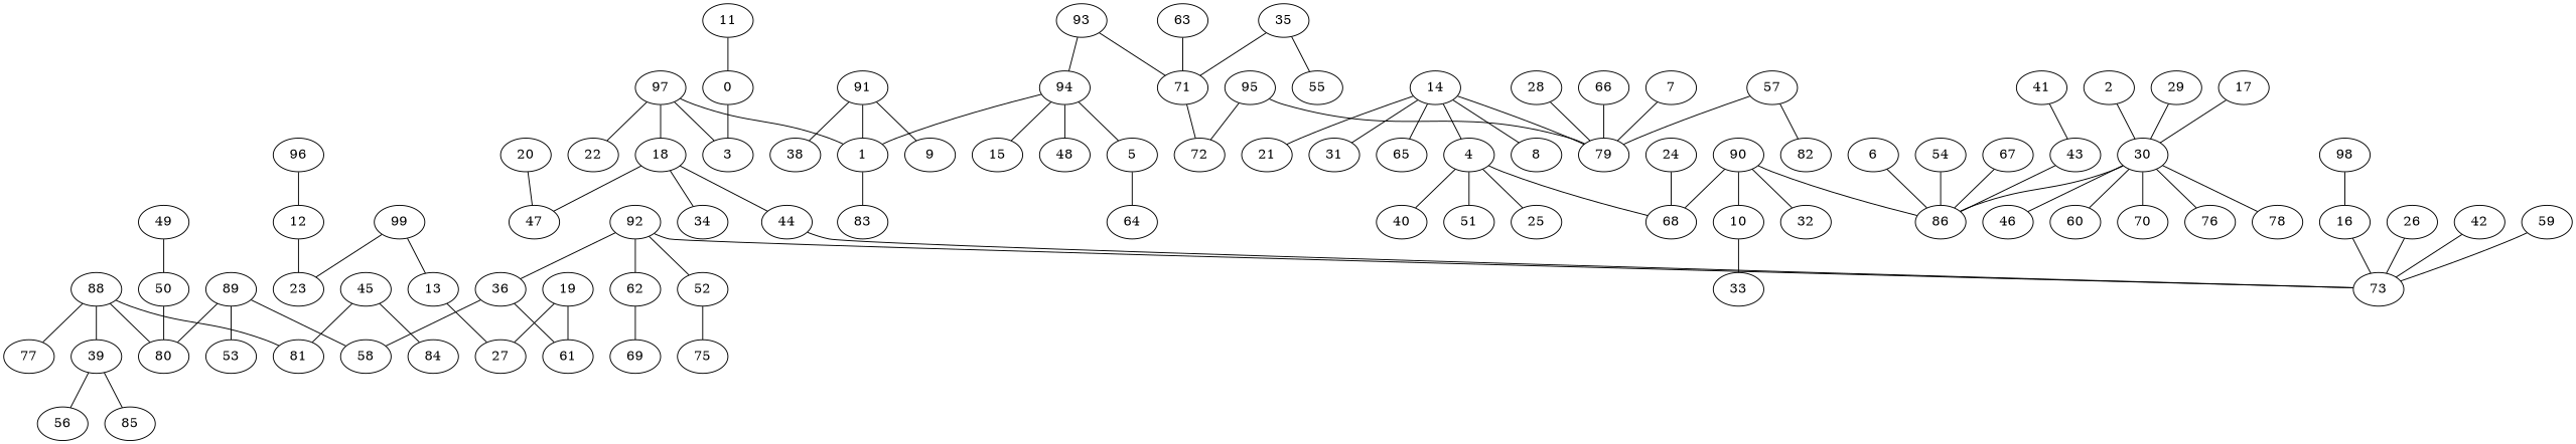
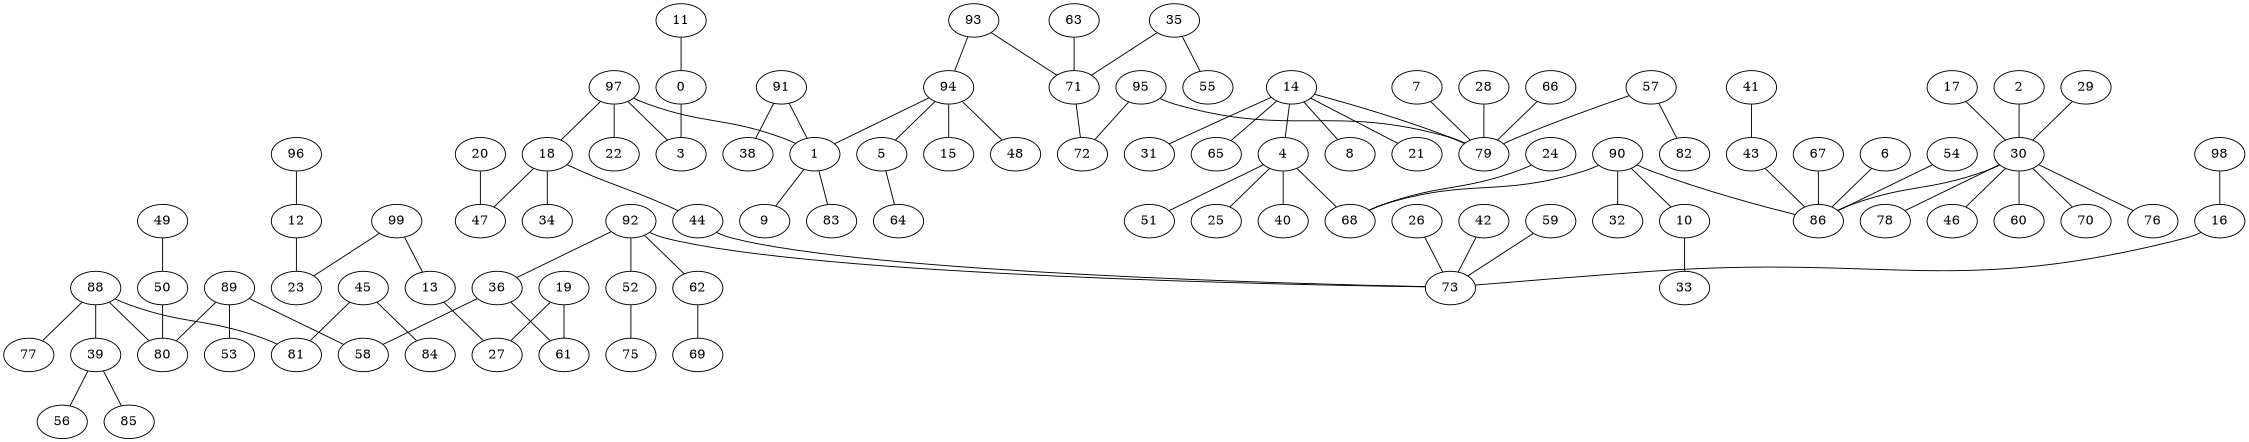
  graph {
    88
    80
    77
    81
    39
    56
    85
    89
    58
    53
    90
    86
    10
    32
    68
    33
    91
    1
    38
    9
    83
    92
    73
    36
    52
    62
    61
    75
    69
    93
    71
    94
    72
    5
    15
    48
    64
    95
    79
    96
    12
    23
    97
    22
    3
    18
    34
    44
    47
    98
    16
    99
    13
    27
    11
    0
    14
    4
    8
    21
    31
    65
    25
    40
    51
    17
    30
    46
    60
    70
    76
    78
    19
    2
    6
    7
    20
    24
    26
    28
    29
    35
    55
    41
    43
    42
    45
    84
    49
    50
    54
    57
    82
    59
    63
    66
    67
    88 -- 80
    88 -- 77
    88 -- 81
    88 -- 39
    39 -- 56
    39 -- 85
    89 -- 80
    89 -- 58
    89 -- 53
    90 -- 86
    90 -- 10
    90 -- 32
    90 -- 68
    10 -- 33
    91 -- 1
    91 -- 38
-   91 -- 9
+   1 -- 9
    1 -- 83
    92 -- 73
    92 -- 36
    92 -- 52
    92 -- 62
    36 -- 58
    36 -- 61
    52 -- 75
    62 -- 69
    93 -- 71
    93 -- 94
    71 -- 72
    94 -- 1
    94 -- 5
    94 -- 15
    94 -- 48
    5 -- 64
    95 -- 72
    95 -- 79
    96 -- 12
    12 -- 23
    97 -- 1
    97 -- 22
    97 -- 3
    97 -- 18
    18 -- 34
    18 -- 44
    18 -- 47
    44 -- 73
    98 -- 16
    16 -- 73
    99 -- 23
    99 -- 13
    13 -- 27
    11 -- 0
    0 -- 3
    14 -- 79
    14 -- 4
    14 -- 8
    14 -- 21
    14 -- 31
    14 -- 65
    4 -- 68
    4 -- 25
    4 -- 40
    4 -- 51
    17 -- 30
    30 -- 86
    30 -- 46
    30 -- 60
    30 -- 70
    30 -- 76
    30 -- 78
    19 -- 61
    19 -- 27
    2 -- 30
    6 -- 86
    7 -- 79
    20 -- 47
    24 -- 68
    26 -- 73
    28 -- 79
    29 -- 30
    35 -- 71
    35 -- 55
    41 -- 43
    43 -- 86
    42 -- 73
    45 -- 81
    45 -- 84
    49 -- 50
    50 -- 80
    54 -- 86
    57 -- 79
    57 -- 82
    59 -- 73
    63 -- 71
    66 -- 79
    67 -- 86
  }
